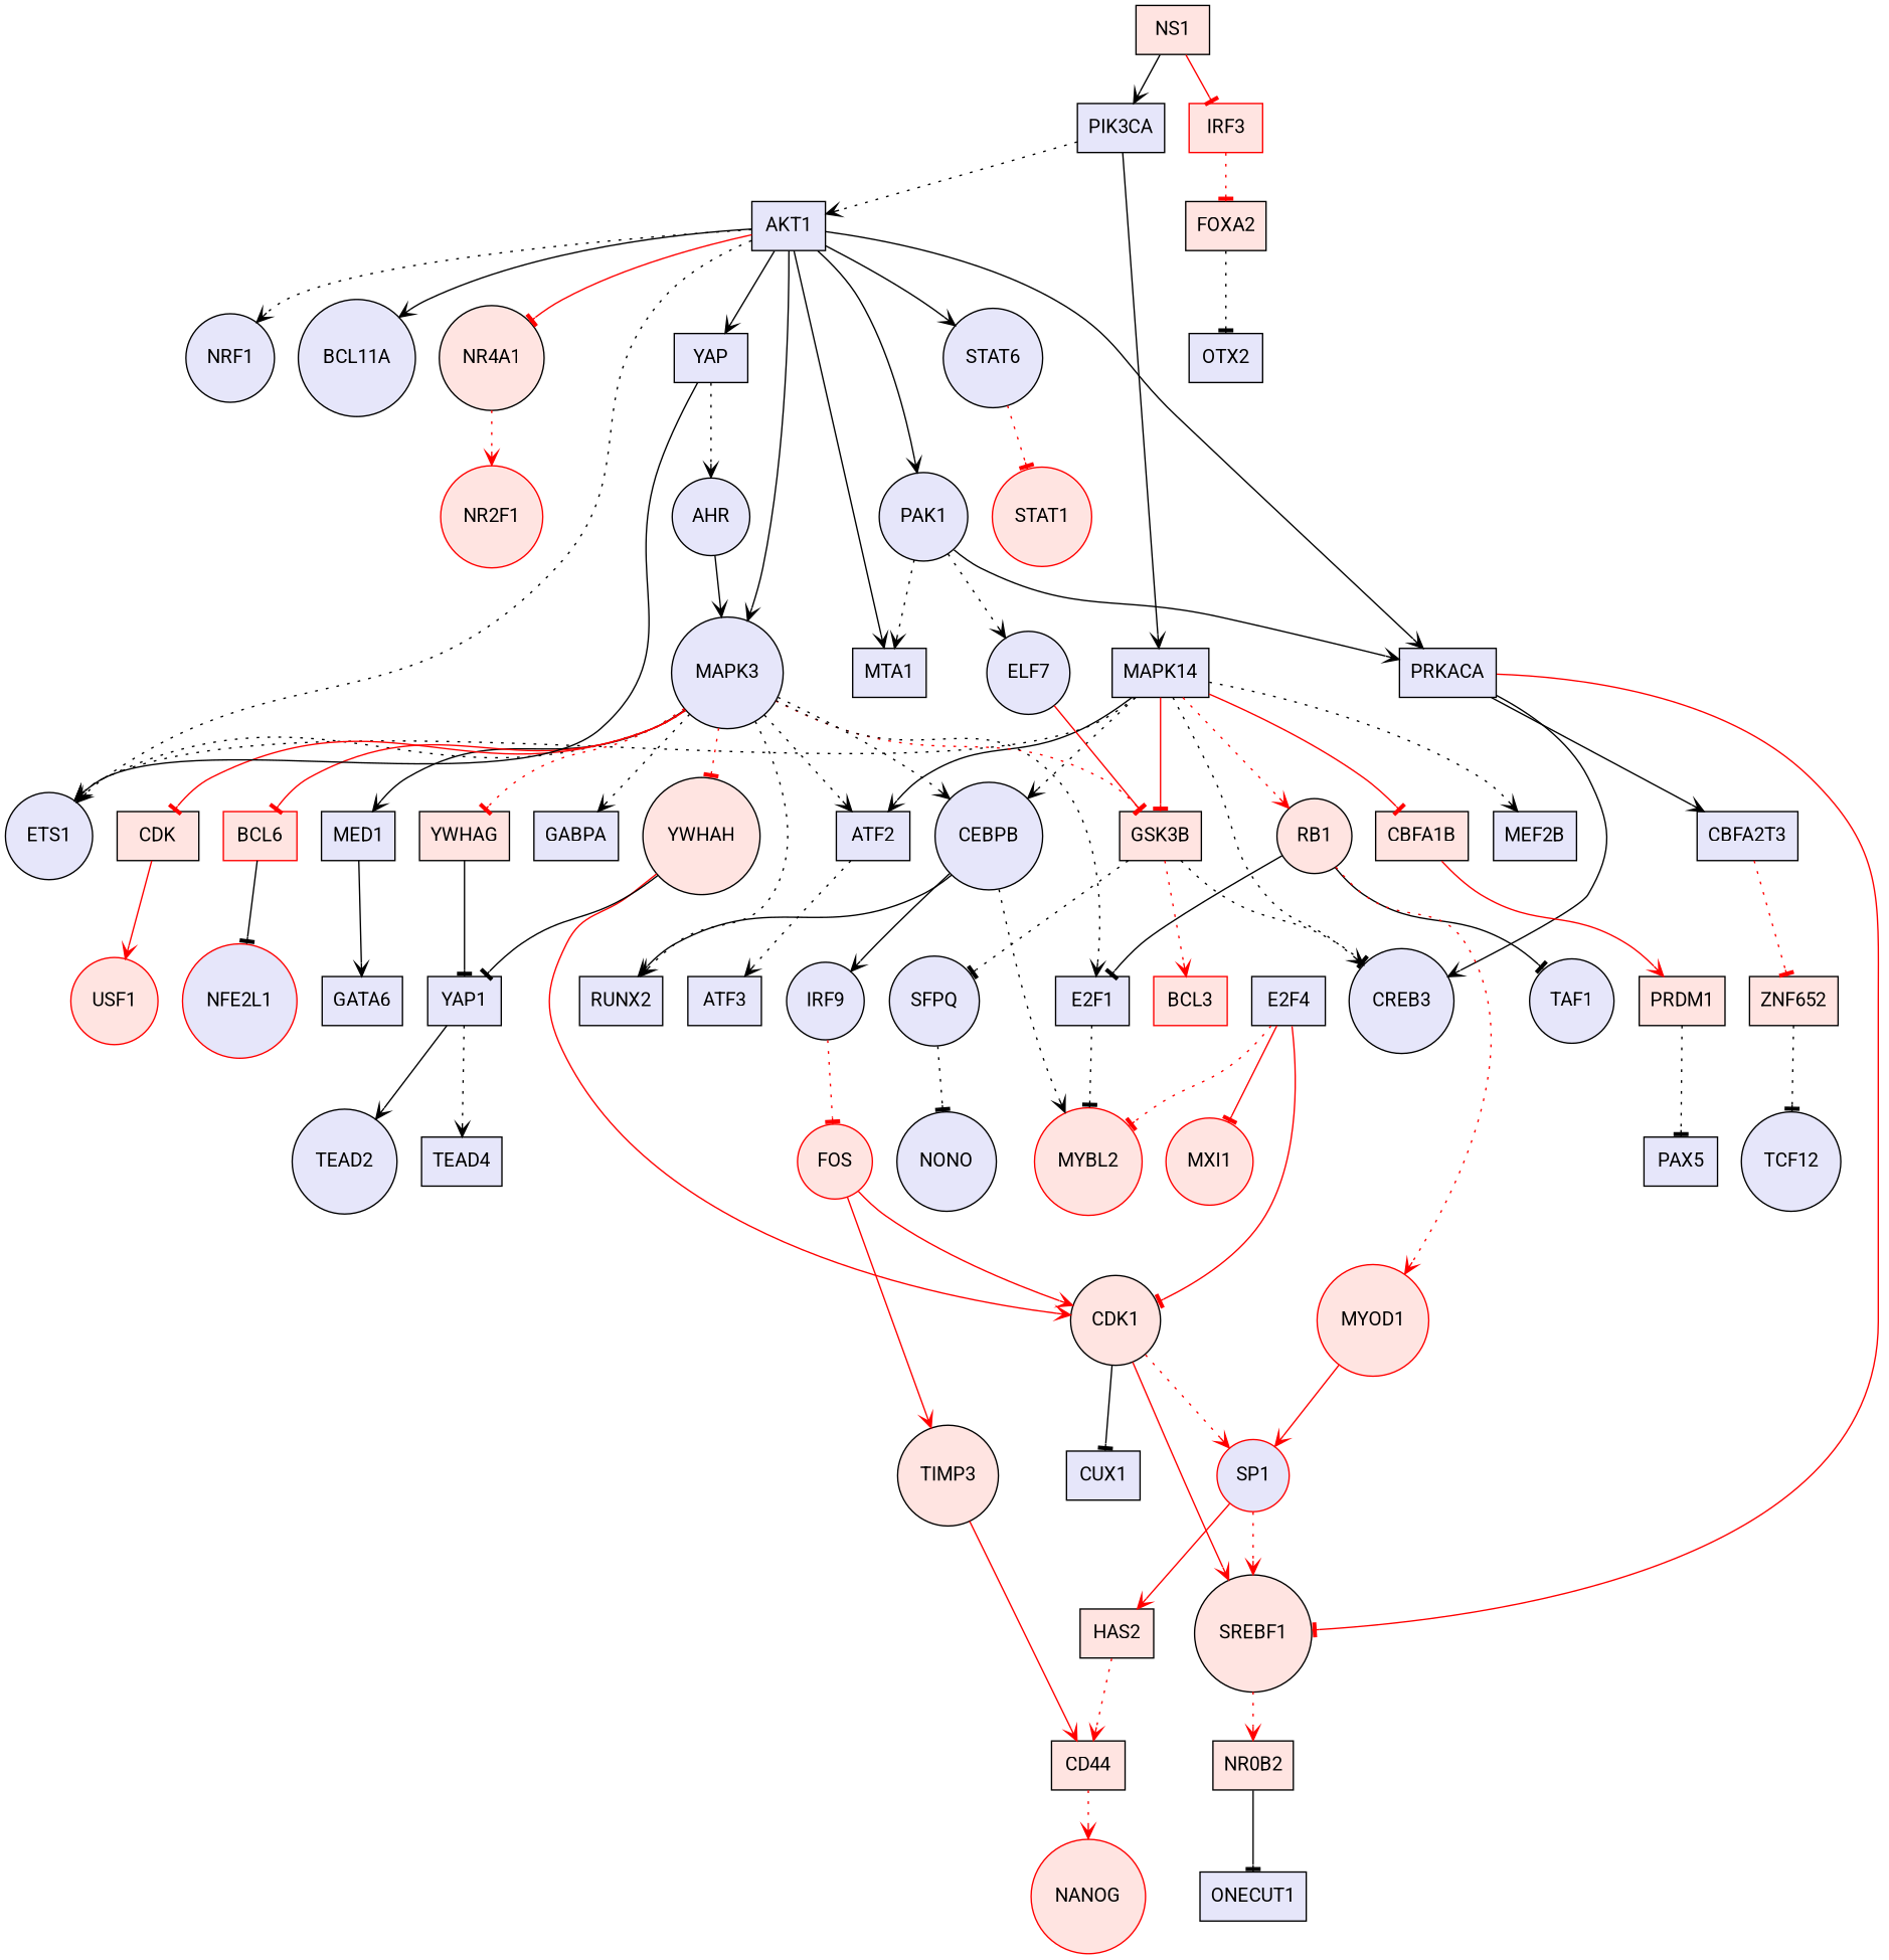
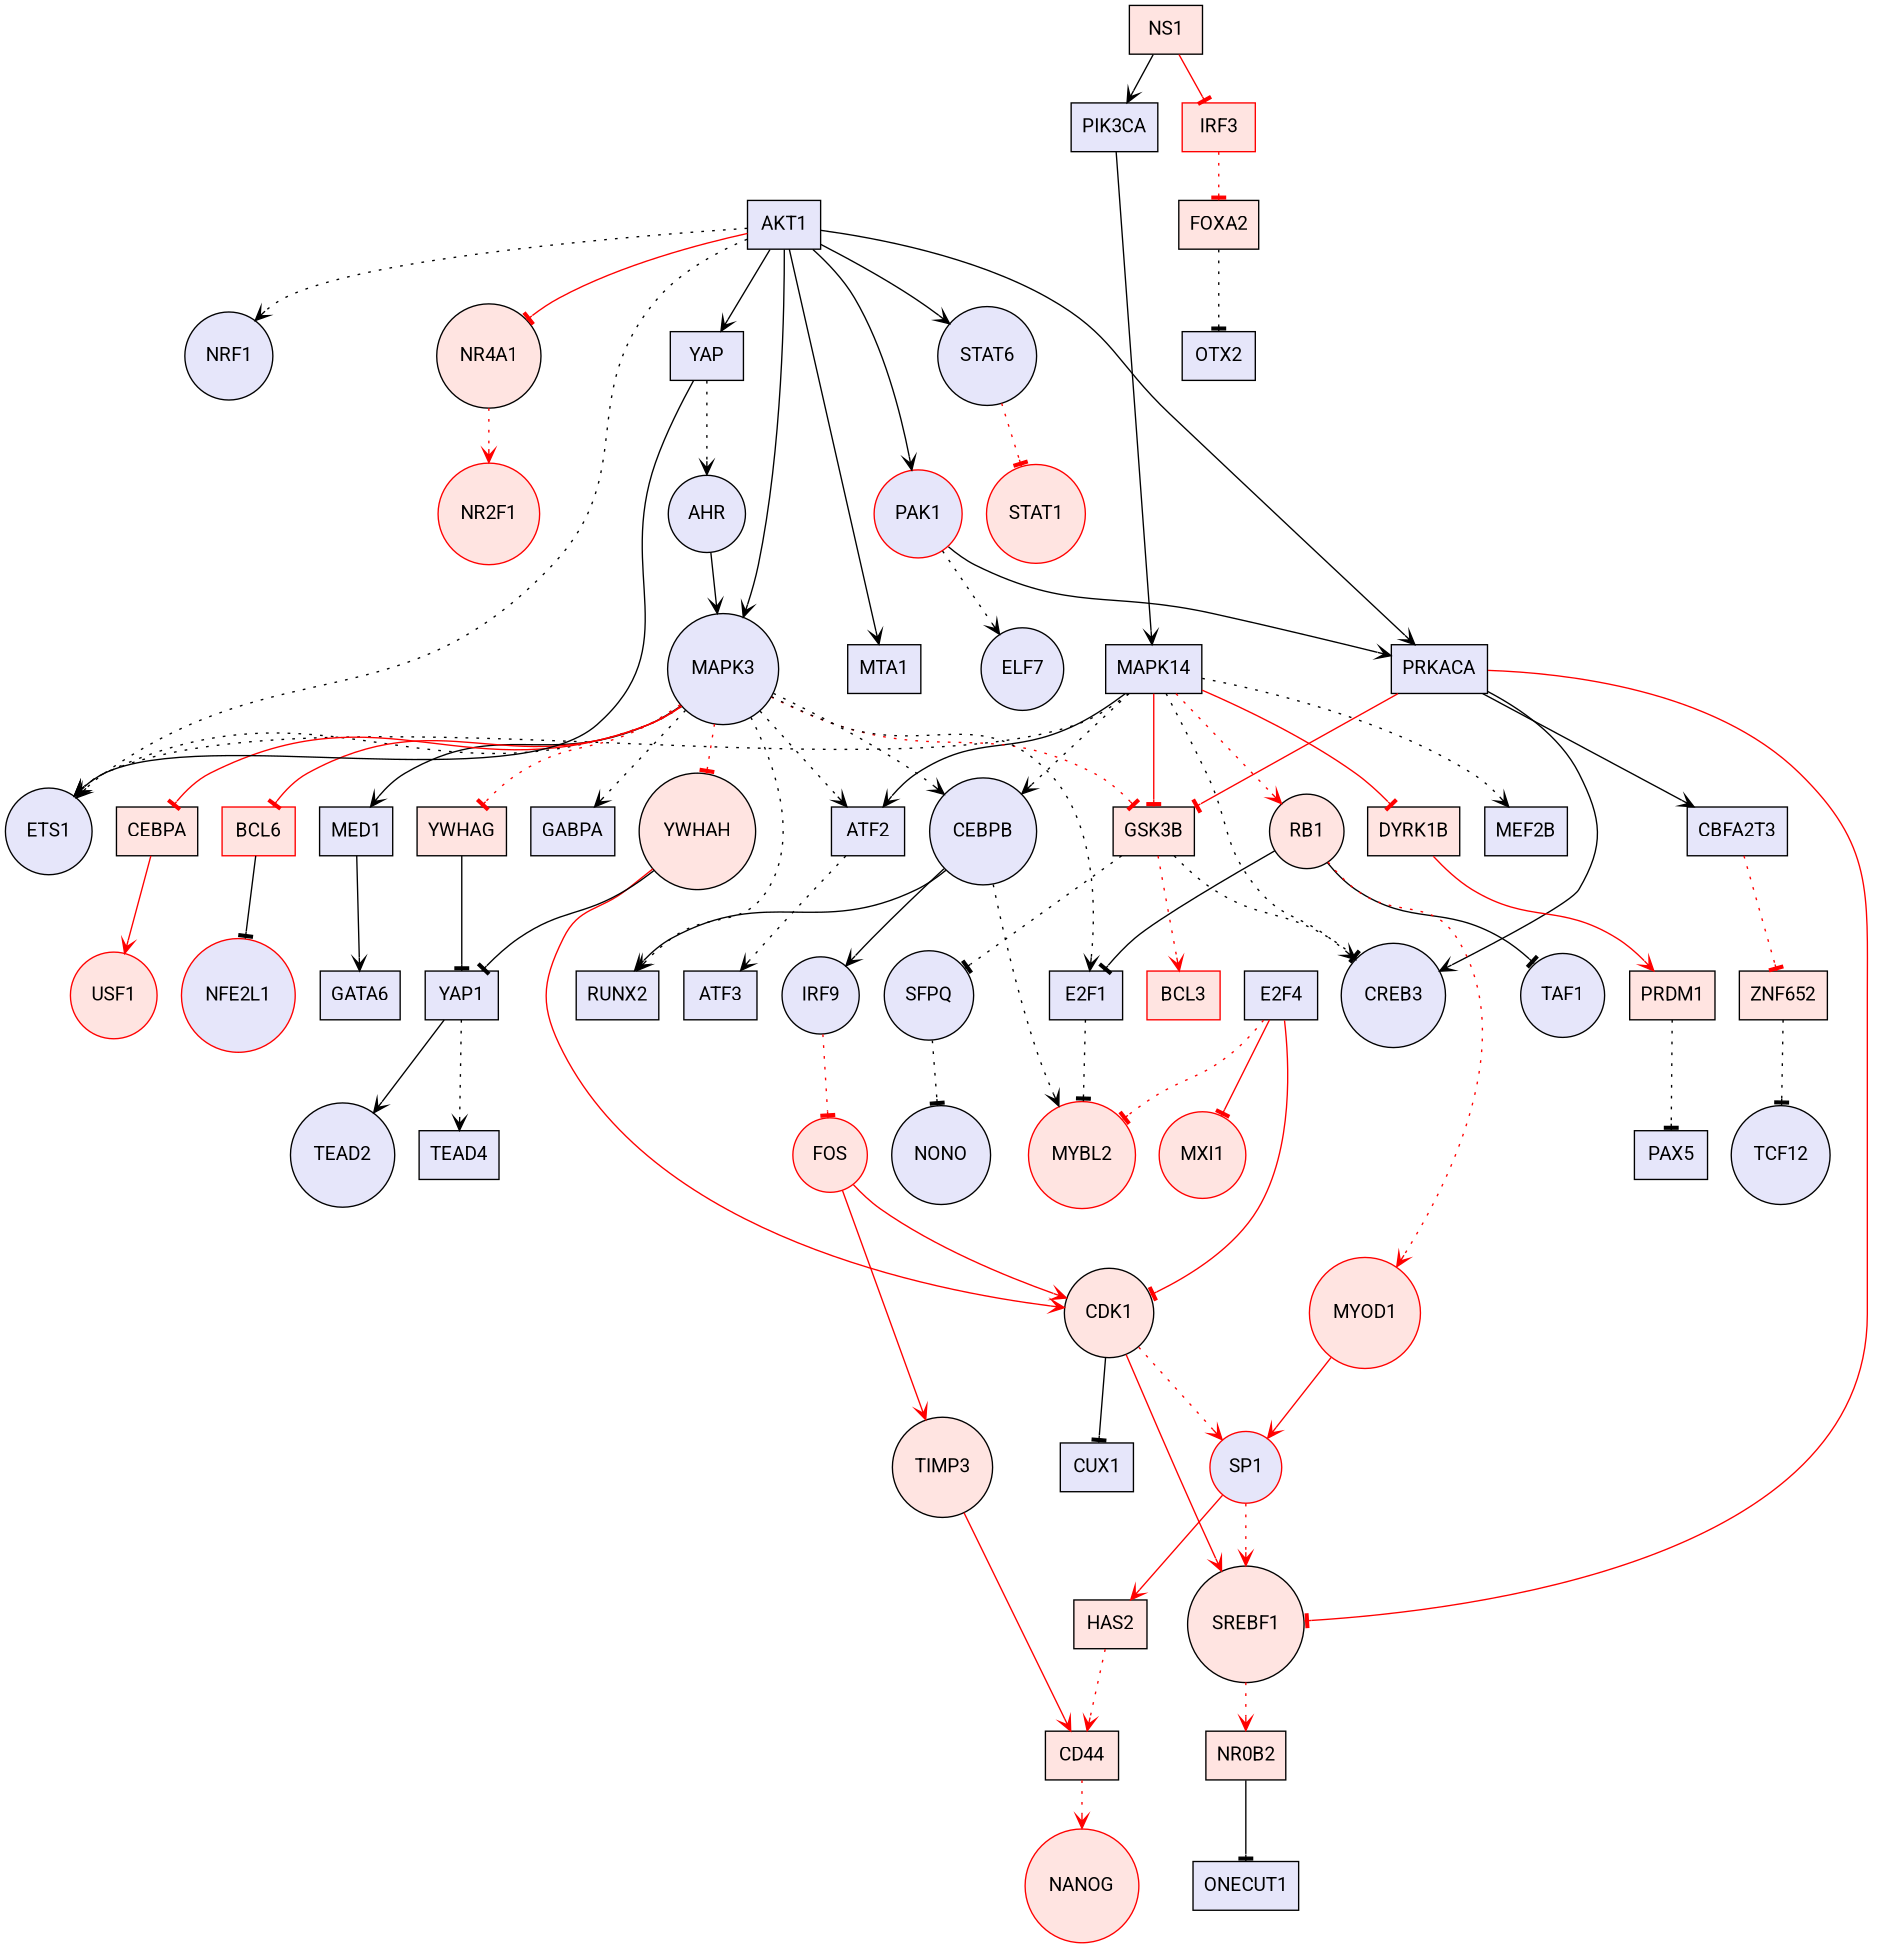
  digraph {
    fontname=Roboto
    node [fillcolor=lavender fontname=Roboto shape=box style=filled]
    edge [arrowhead=vee color=black fontname=Roboto penwidth=1 style=solid]
    CREB3 [color=black shape=circle]
    PRKACA
    CBFA2T3
    GSK3B [fillcolor=mistyrose]
    SREBF1 [fillcolor=mistyrose shape=circle]
    ZNF652 [fillcolor=mistyrose]
    SFPQ [shape=circle]
    BCL3 [color=red fillcolor=mistyrose]
    NR0B2 [fillcolor=mistyrose]
    TCF12 [color=black shape=circle]
    MAPK14
    ATF2
    CEBPB [shape=circle]
    ETS1 [color=black shape=circle]
    MEF2B [color=black]
    RB1 [fillcolor=mistyrose shape=circle]
-   DYRK1B [fillcolor=mistyrose label=CBFA1B]
+   DYRK1B [fillcolor=mistyrose]
    ATF3 [color=black]
    RUNX2 [color=black]
    IRF9 [shape=circle]
    MYBL2 [color=red fillcolor=mistyrose shape=circle]
    E2F1 [color=black]
    TAF1 [color=black shape=circle]
    MYOD1 [color=red fillcolor=mistyrose shape=circle]
    PRDM1 [fillcolor=mistyrose]
    FOS [color=red fillcolor=mistyrose shape=circle]
    E2F4 [color=black]
    CDK1 [fillcolor=mistyrose shape=circle]
    MXI1 [color=red fillcolor=mistyrose shape=circle]
    MAPK3 [shape=circle]
    GABPA [color=black]
    MED1
    YWHAH [fillcolor=mistyrose shape=circle]
-   CEBPA [fillcolor=mistyrose label=CDK]
+   CEBPA [fillcolor=mistyrose]
    BCL6 [color=red fillcolor=mistyrose]
    YWHAG [fillcolor=mistyrose]
    GATA6 [color=black]
    YAP1
    USF1 [color=red fillcolor=mistyrose shape=circle]
    NFE2L1 [color=red shape=circle]
    AKT1
-   PAK1 [shape=circle]
+   PAK1 [shape=circle color=red]
    STAT6 [shape=circle]
    NRF1 [color=black shape=circle]
    n45 [color=black label=YAP]
    MTA1 [color=black]
-   BCL11A [color=black shape=circle]
    NR4A1 [fillcolor=mistyrose shape=circle]
    n49 [color=black label=ELF7 shape=circle]
    STAT1 [color=red fillcolor=mistyrose shape=circle]
    AHR [color=black shape=circle]
    FOXA2 [fillcolor=mistyrose]
    OTX2 [color=black]
    NR2F1 [color=red fillcolor=mistyrose shape=circle]
    CUX1 [color=black]
    SP1 [color=red shape=circle]
    HAS2 [fillcolor=mistyrose]
    NONO [color=black shape=circle]
    n59 [fillcolor=mistyrose label=TIMP3 shape=circle]
    TEAD2 [color=black shape=circle]
    TEAD4 [color=black]
    ONECUT1 [color=black]
    PIK3CA
    PAX5 [color=black]
    NS1 [color=black fillcolor=mistyrose]
    IRF3 [color=red fillcolor=mistyrose]
    CD44 [fillcolor=mistyrose]
    NANOG [color=red fillcolor=mistyrose shape=circle]
    PRKACA -> CREB3
    PRKACA -> CBFA2T3
-   n49 -> GSK3B [arrowhead=tee color=red]
+   PRKACA -> GSK3B [arrowhead=tee color=red]
    PRKACA -> SREBF1 [arrowhead=tee color=red]
    CBFA2T3 -> ZNF652 [arrowhead=tee color=red style=dotted]
    GSK3B -> CREB3 [arrowhead=tee style=dotted]
    GSK3B -> SFPQ [arrowhead=tee style=dotted]
    GSK3B -> BCL3 [color=red style=dotted]
    SREBF1 -> NR0B2 [color=red style=dotted]
    ZNF652 -> TCF12 [arrowhead=tee style=dotted]
    SFPQ -> NONO [arrowhead=tee style=dotted]
    NR0B2 -> ONECUT1 [arrowhead=tee]
    MAPK14 -> CREB3 [style=dotted]
    MAPK14 -> GSK3B [arrowhead=tee color=red]
    MAPK14 -> ATF2
    MAPK14 -> CEBPB [style=dotted]
    MAPK14 -> ETS1 [style=dotted]
    MAPK14 -> MEF2B [style=dotted]
    MAPK14 -> RB1 [color=red style=dotted]
    MAPK14 -> DYRK1B [arrowhead=tee color=red]
    ATF2 -> ATF3 [style=dotted]
    CEBPB -> RUNX2
    CEBPB -> IRF9
    CEBPB -> MYBL2 [style=dotted]
    RB1 -> E2F1 [arrowhead=tee]
    RB1 -> TAF1 [arrowhead=tee]
    RB1 -> MYOD1 [color=red style=dotted]
    DYRK1B -> PRDM1 [color=red]
    IRF9 -> FOS [arrowhead=tee color=red style=dotted]
    E2F1 -> MYBL2 [arrowhead=tee style=dotted]
    MYOD1 -> SP1 [color=red]
    PRDM1 -> PAX5 [arrowhead=tee style=dotted]
    FOS -> CDK1 [color=red]
    FOS -> n59 [color=red]
    E2F4 -> MYBL2 [arrowhead=tee color=red style=dotted]
    E2F4 -> CDK1 [arrowhead=tee color=red]
    E2F4 -> MXI1 [arrowhead=tee color=red]
    CDK1 -> SREBF1 [color=red]
    CDK1 -> CUX1 [arrowhead=tee]
    CDK1 -> SP1 [color=red style=dotted]
    MAPK3 -> GSK3B [arrowhead=tee color=red style=dotted]
    MAPK3 -> ATF2 [style=dotted]
    MAPK3 -> CEBPB [style=dotted]
    MAPK3 -> ETS1 [style=dotted]
    MAPK3 -> RUNX2 [style=dotted]
    MAPK3 -> E2F1 [style=dotted]
    MAPK3 -> GABPA [style=dotted]
    MAPK3 -> MED1
    MAPK3 -> YWHAH [arrowhead=tee color=red style=dotted]
    MAPK3 -> CEBPA [arrowhead=tee color=red]
    MAPK3 -> BCL6 [arrowhead=tee color=red]
    MAPK3 -> YWHAG [arrowhead=tee color=red style=dotted]
    MED1 -> GATA6
    YWHAH -> CDK1 [color=red]
    YWHAH -> YAP1 [arrowhead=tee]
    CEBPA -> USF1 [color=red]
    BCL6 -> NFE2L1 [arrowhead=tee]
    YWHAG -> YAP1 [arrowhead=tee]
    YAP1 -> TEAD2
    YAP1 -> TEAD4 [style=dotted]
    AKT1 -> PRKACA
    AKT1 -> ETS1 [style=dotted]
    AKT1 -> MAPK3
    AKT1 -> PAK1
    AKT1 -> STAT6
    AKT1 -> NRF1 [style=dotted]
    AKT1 -> n45
    AKT1 -> MTA1
-   AKT1 -> BCL11A
    AKT1 -> NR4A1 [arrowhead=tee color=red]
    PAK1 -> PRKACA
-   PAK1 -> MTA1 [style=dotted]
    PAK1 -> n49 [style=dotted]
    STAT6 -> STAT1 [arrowhead=tee color=red style=dotted]
    n45 -> ETS1
    n45 -> AHR [style=dotted]
    NR4A1 -> NR2F1 [color=red style=dotted]
    AHR -> MAPK3
    FOXA2 -> OTX2 [arrowhead=tee style=dotted]
    SP1 -> SREBF1 [color=red style=dotted]
    SP1 -> HAS2 [color=red]
    HAS2 -> CD44 [color=red style=dotted]
    n59 -> CD44 [color=red]
    PIK3CA -> MAPK14
-   PIK3CA -> AKT1 [style=dotted]
    NS1 -> PIK3CA
    NS1 -> IRF3 [arrowhead=tee color=red]
    IRF3 -> FOXA2 [arrowhead=tee color=red style=dotted]
    CD44 -> NANOG [color=red style=dotted]
  }
